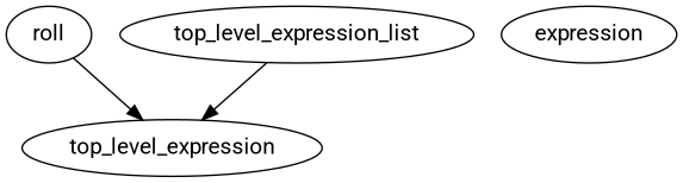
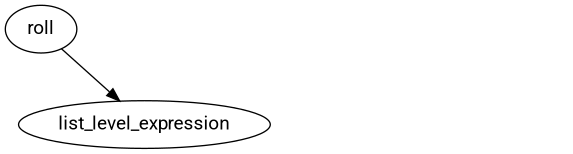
  digraph {
    fontname=Roboto
    node [fontname=Roboto]
    edge [fontname=Roboto]
    roll
-   top_level_expression
-   top_level_expression_list
-   expression
+   top_level_expression [label=list_level_expression]
    roll -> top_level_expression
-   top_level_expression_list -> top_level_expression
  }
